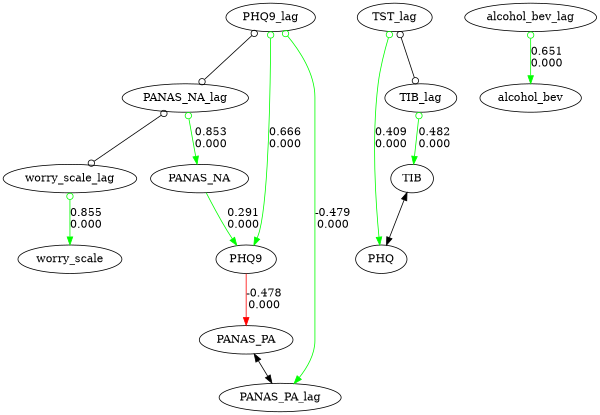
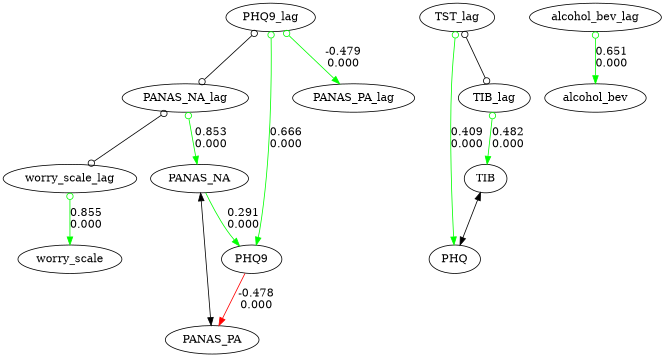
  digraph {
    node [color=black shape=oval]
    edge [arrowhead=normal arrowtail=odot color=green dir=both]
    PANAS_NA_lag
    PANAS_NA
    worry_scale_lag
    PHQ9
    worry_scale
    PANAS_PA
    n7 [label=PHQ]
    TIB
    PANAS_PA_lag
    alcohol_bev_lag
    alcohol_bev
    PHQ9_lag
    TST_lag
    TIB_lag
    PANAS_NA_lag -> PANAS_NA [label="0.853\n0.000"]
    PANAS_NA_lag -> worry_scale_lag [arrowhead=odot color=black]
    PANAS_NA -> PHQ9 [arrowtail=none label="0.291\n0.000"]
    worry_scale_lag -> worry_scale [label="0.855\n0.000"]
    PHQ9 -> PANAS_PA [arrowtail=none color=red label="-0.478\n0.000"]
-   PANAS_PA -> PANAS_PA_lag [arrowtail=normal color=black]
+   PANAS_PA -> PANAS_NA [arrowtail=normal color=black]
    TIB -> n7 [arrowtail=normal color=black]
    alcohol_bev_lag -> alcohol_bev [label="0.651\n0.000"]
    PHQ9_lag -> PANAS_NA_lag [arrowhead=odot color=black]
    PHQ9_lag -> PHQ9 [label="0.666\n0.000"]
    PHQ9_lag -> PANAS_PA_lag [label="-0.479\n0.000"]
    TST_lag -> n7 [label="0.409\n0.000"]
    TST_lag -> TIB_lag [arrowhead=odot color=black]
    TIB_lag -> TIB [label="0.482\n0.000"]
  }
